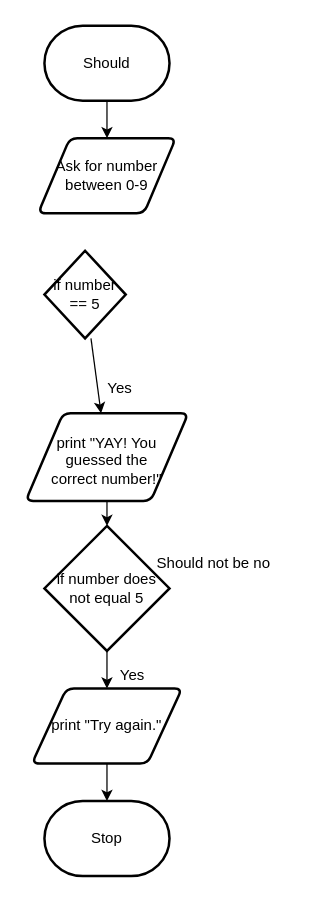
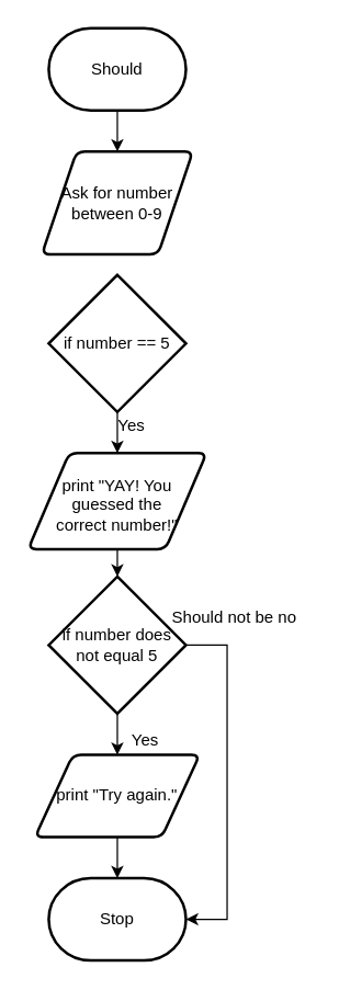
  <mxCell id="0" />
  <mxCell id="1" parent="0" />
  <mxCell id="2" style="edgeStyle=none;html=1;entryX=0.5;entryY=0;entryDx=0;entryDy=0;" parent="1" source="3" target="5" edge="1"><mxGeometry relative="1" as="geometry" /></mxCell>
  <mxCell id="3" value="Should" style="strokeWidth=2;html=1;shape=mxgraph.flowchart.terminator;whiteSpace=wrap;" parent="1" vertex="1"><mxGeometry x="35" y="20" width="100" height="60" as="geometry" /></mxCell>
  <mxCell id="4" value="Stop" style="strokeWidth=2;html=1;shape=mxgraph.flowchart.terminator;whiteSpace=wrap;" parent="1" vertex="1"><mxGeometry x="35" y="640" width="100" height="60" as="geometry" /></mxCell>
- <mxCell id="5" value="Ask for number between 0-9" style="shape=parallelogram;html=1;strokeWidth=2;perimeter=parallelogramPerimeter;whiteSpace=wrap;rounded=1;arcSize=12;size=0.23;" parent="1" vertex="1"><mxGeometry x="30" y="110" width="110" height="60" as="geometry" /></mxCell>
+ <mxCell id="5" value="Ask for number between 0-9" style="shape=parallelogram;html=1;strokeWidth=2;perimeter=parallelogramPerimeter;whiteSpace=wrap;rounded=1;arcSize=12;size=0.23;" parent="1" vertex="1"><mxGeometry x="30" y="110" width="110" height="75" as="geometry" /></mxCell>
  <mxCell id="6" style="edgeStyle=none;html=1;" parent="1" source="7" target="12" edge="1"><mxGeometry relative="1" as="geometry" /></mxCell>
- <mxCell id="7" value="if number == 5" style="strokeWidth=2;html=1;shape=mxgraph.flowchart.decision;whiteSpace=wrap;" parent="1" vertex="1"><mxGeometry x="35" y="200" width="65" height="70" as="geometry" /></mxCell>
+ <mxCell id="7" value="if number == 5" style="strokeWidth=2;html=1;shape=mxgraph.flowchart.decision;whiteSpace=wrap;" parent="1" vertex="1"><mxGeometry x="35" y="200" width="100" height="100" as="geometry" /></mxCell>
  <mxCell id="8" style="edgeStyle=none;rounded=0;html=1;entryX=0.5;entryY=0;entryDx=0;entryDy=0;" edge="1" parent="1" source="10" target="14"><mxGeometry relative="1" as="geometry" /></mxCell>
+ <mxCell id="9" style="edgeStyle=none;rounded=0;html=1;entryX=1;entryY=0.5;entryDx=0;entryDy=0;entryPerimeter=0;" edge="1" parent="1" source="10" target="4"><mxGeometry relative="1" as="geometry"><mxPoint x="155" y="740" as="targetPoint" /><Array as="points"><mxPoint x="165" y="470" /><mxPoint x="165" y="670" /></Array></mxGeometry></mxCell>
  <mxCell id="10" value="if number does not equal 5" style="strokeWidth=2;html=1;shape=mxgraph.flowchart.decision;whiteSpace=wrap;" parent="1" vertex="1"><mxGeometry x="35" y="420" width="100" height="100" as="geometry" /></mxCell>
  <mxCell id="11" style="edgeStyle=none;rounded=0;html=1;" edge="1" parent="1" source="12" target="10"><mxGeometry relative="1" as="geometry" /></mxCell>
  <mxCell id="12" value="print &quot;YAY! You guessed the &lt;br&gt;correct number!&quot;" style="shape=parallelogram;html=1;strokeWidth=2;perimeter=parallelogramPerimeter;whiteSpace=wrap;rounded=1;arcSize=12;size=0.23;spacingLeft=0;spacingBottom=-5;" parent="1" vertex="1"><mxGeometry x="20" y="330" width="130" height="70" as="geometry" /></mxCell>
  <mxCell id="13" style="edgeStyle=none;rounded=0;html=1;entryX=0.5;entryY=0;entryDx=0;entryDy=0;entryPerimeter=0;" edge="1" parent="1" source="14" target="4"><mxGeometry relative="1" as="geometry" /></mxCell>
  <mxCell id="14" value="print &quot;Try again.&quot;" style="shape=parallelogram;html=1;strokeWidth=2;perimeter=parallelogramPerimeter;whiteSpace=wrap;rounded=1;arcSize=12;size=0.23;" parent="1" vertex="1"><mxGeometry x="25" y="550" width="120" height="60" as="geometry" /></mxCell>
  <mxCell id="15" value="Yes" style="text;html=1;align=center;verticalAlign=middle;resizable=0;points=[];autosize=1;strokeColor=none;fillColor=none;" parent="1" vertex="1"><mxGeometry x="75" y="300" width="40" height="20" as="geometry" /></mxCell>
  <mxCell id="16" value="Yes" style="text;html=1;align=center;verticalAlign=middle;resizable=0;points=[];autosize=1;strokeColor=none;fillColor=none;" parent="1" vertex="1"><mxGeometry x="85" y="530" width="40" height="20" as="geometry" /></mxCell>
  <mxCell id="17" value="Should not be no" style="text;html=1;align=center;verticalAlign=middle;resizable=0;points=[];autosize=1;strokeColor=none;fillColor=none;" parent="1" vertex="1"><mxGeometry x="115" y="440" width="110" height="20" as="geometry" /></mxCell>
